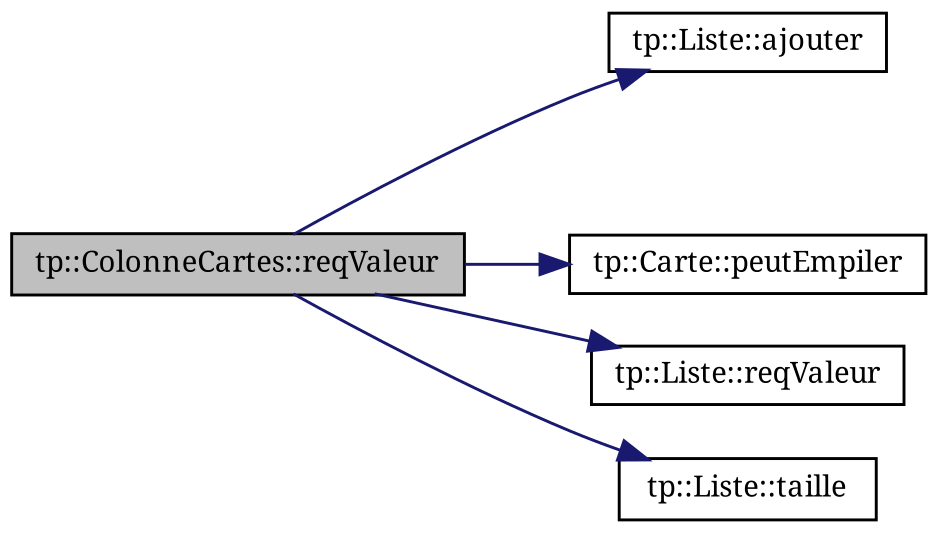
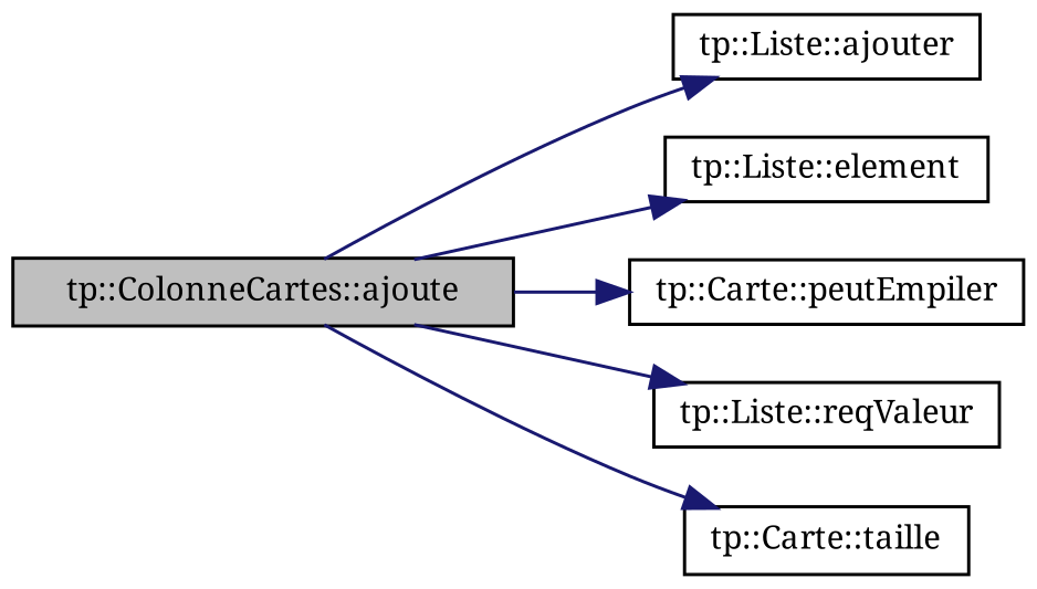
  digraph {
    fontname="Noto Serif"
    rankdir=LR
    node [color=black fillcolor=white fontname="Noto Serif" fontsize=10 shape=record style=filled]
    edge [color=midnightblue fontname="Noto Serif" fontsize=10 labelfontname=FreeSans labelfontsize=10 style=solid]
-   n1 [fillcolor=grey75 fontcolor=black height=0.2 label="tp::ColonneCartes::reqValeur" width=0.4]
+   n1 [fillcolor=grey75 fontcolor=black height=0.2 label="tp::ColonneCartes::ajoute" width=0.4]
    n2 [height=0.2 label="tp::Liste::ajouter" width=0.4]
+   n3 [height=0.2 label="tp::Liste::element" width=0.4]
    n4 [height=0.2 label="tp::Carte::peutEmpiler" width=0.4]
    n5 [height=0.2 label="tp::Liste::reqValeur" width=0.4]
-   n6 [height=0.2 label="tp::Liste::taille" width=0.4]
+   n6 [height=0.2 label="tp::Carte::taille" width=0.4]
    n1 -> n2
+   n1 -> n3
    n1 -> n4
    n1 -> n5
    n1 -> n6
  }
